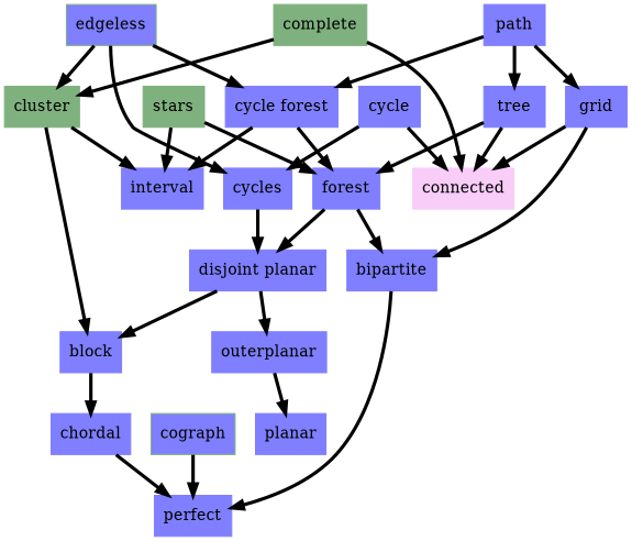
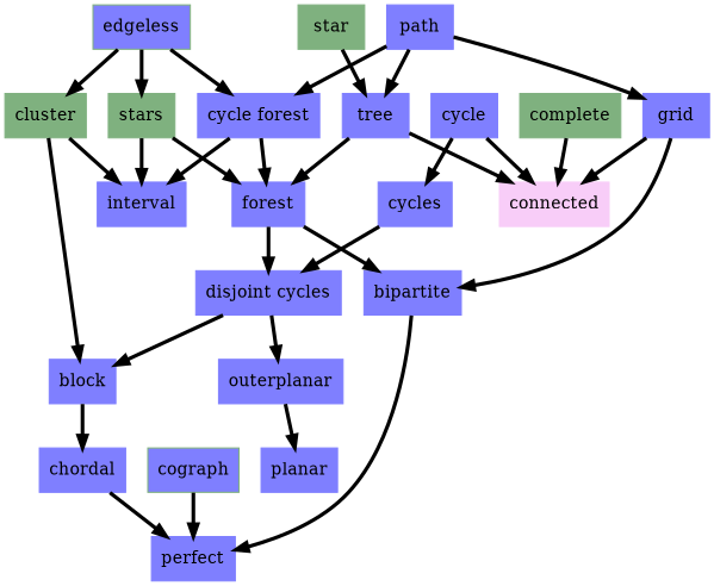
  digraph {
    node [color="#7f7fff" shape=box style=filled]
    edge [decorate=true lblstyle="above, sloped" penwidth=3.0 weight=100]
    n1 [color="#7fb17f" fillcolor="#7f7fff" label=edgeless]
    n2 [color="#7fb17f" label=stars]
    n3 [color="#7fb17f" label=cluster]
    n4 [label="cycle forest"]
    n5 [label=forest]
    n6 [label=interval]
    n7 [label=block]
    n8 [label=chordal]
    n9 [label=perfect]
    n10 [color="#7fb17f" fillcolor="#7f7fff" label=cograph]
    n11 [label=path]
    n12 [label=grid]
    n13 [label=tree]
    n14 [label=bipartite]
    n15 [color="#f8cdf8" label=connected]
-   n16 [label="disjoint planar"]
+   n16 [label="disjoint cycles"]
    n17 [label=outerplanar]
    n18 [label=planar]
    n19 [color="#7fb17f" label=complete]
+   n20 [color="#7fb17f" label=star]
    n21 [label=cycle]
    n22 [label=cycles]
-   n1 -> n22
+   n1 -> n2
    n1 -> n3
    n1 -> n4
    n2 -> n5
    n2 -> n6
    n3 -> n6
    n3 -> n7
    n4 -> n5
    n4 -> n6
    n5 -> n14
    n5 -> n16
    n7 -> n8
    n8 -> n9
    n10 -> n9
    n11 -> n4
    n11 -> n12
    n11 -> n13
    n12 -> n14
    n12 -> n15
    n13 -> n5
    n13 -> n15
    n14 -> n9
    n16 -> n7
    n16 -> n17
    n17 -> n18
-   n19 -> n3
    n19 -> n15
+   n20 -> n13
    n21 -> n15
    n21 -> n22
    n22 -> n16
  }
